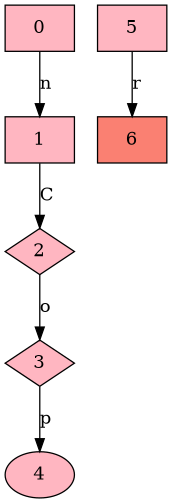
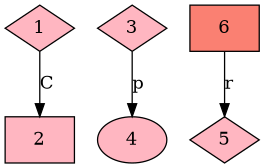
  digraph {
    node [fillcolor=lightpink shape=box style=filled]
-   1
-   0
-   2 [shape=diamond]
+   1 [shape=diamond]
+   2
    3 [shape=diamond]
    4 [shape=ellipse]
    6 [fillcolor=salmon]
-   5
+   5 [shape=diamond]
    1 -> 2 [label=C]
-   0 -> 1 [label=n]
-   2 -> 3 [label=o]
    3 -> 4 [label=p]
-   5 -> 6 [label=r]
+   6 -> 5 [label=r]
  }
